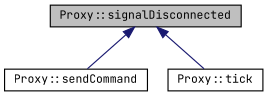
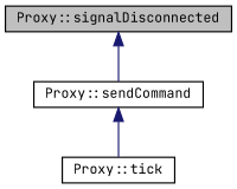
  digraph {
    fontname="JetBrains Mono"
    rankdir=TB
    node [color=black fillcolor=white fontname="JetBrains Mono" fontsize=10 shape=record style=filled]
    edge [color=midnightblue dir=back fontname="JetBrains Mono" fontsize=10 labelfontname=Helvetica labelfontsize=10 style=solid]
    n1 [fillcolor=grey75 fontcolor=black height=0.2 label="Proxy::signalDisconnected" width=0.4]
    n2 [height=0.2 label="Proxy::sendCommand" width=0.4]
    n3 [height=0.2 label="Proxy::tick" width=0.4]
    n1 -> n2
-   n1 -> n3
+   n2 -> n3
  }
